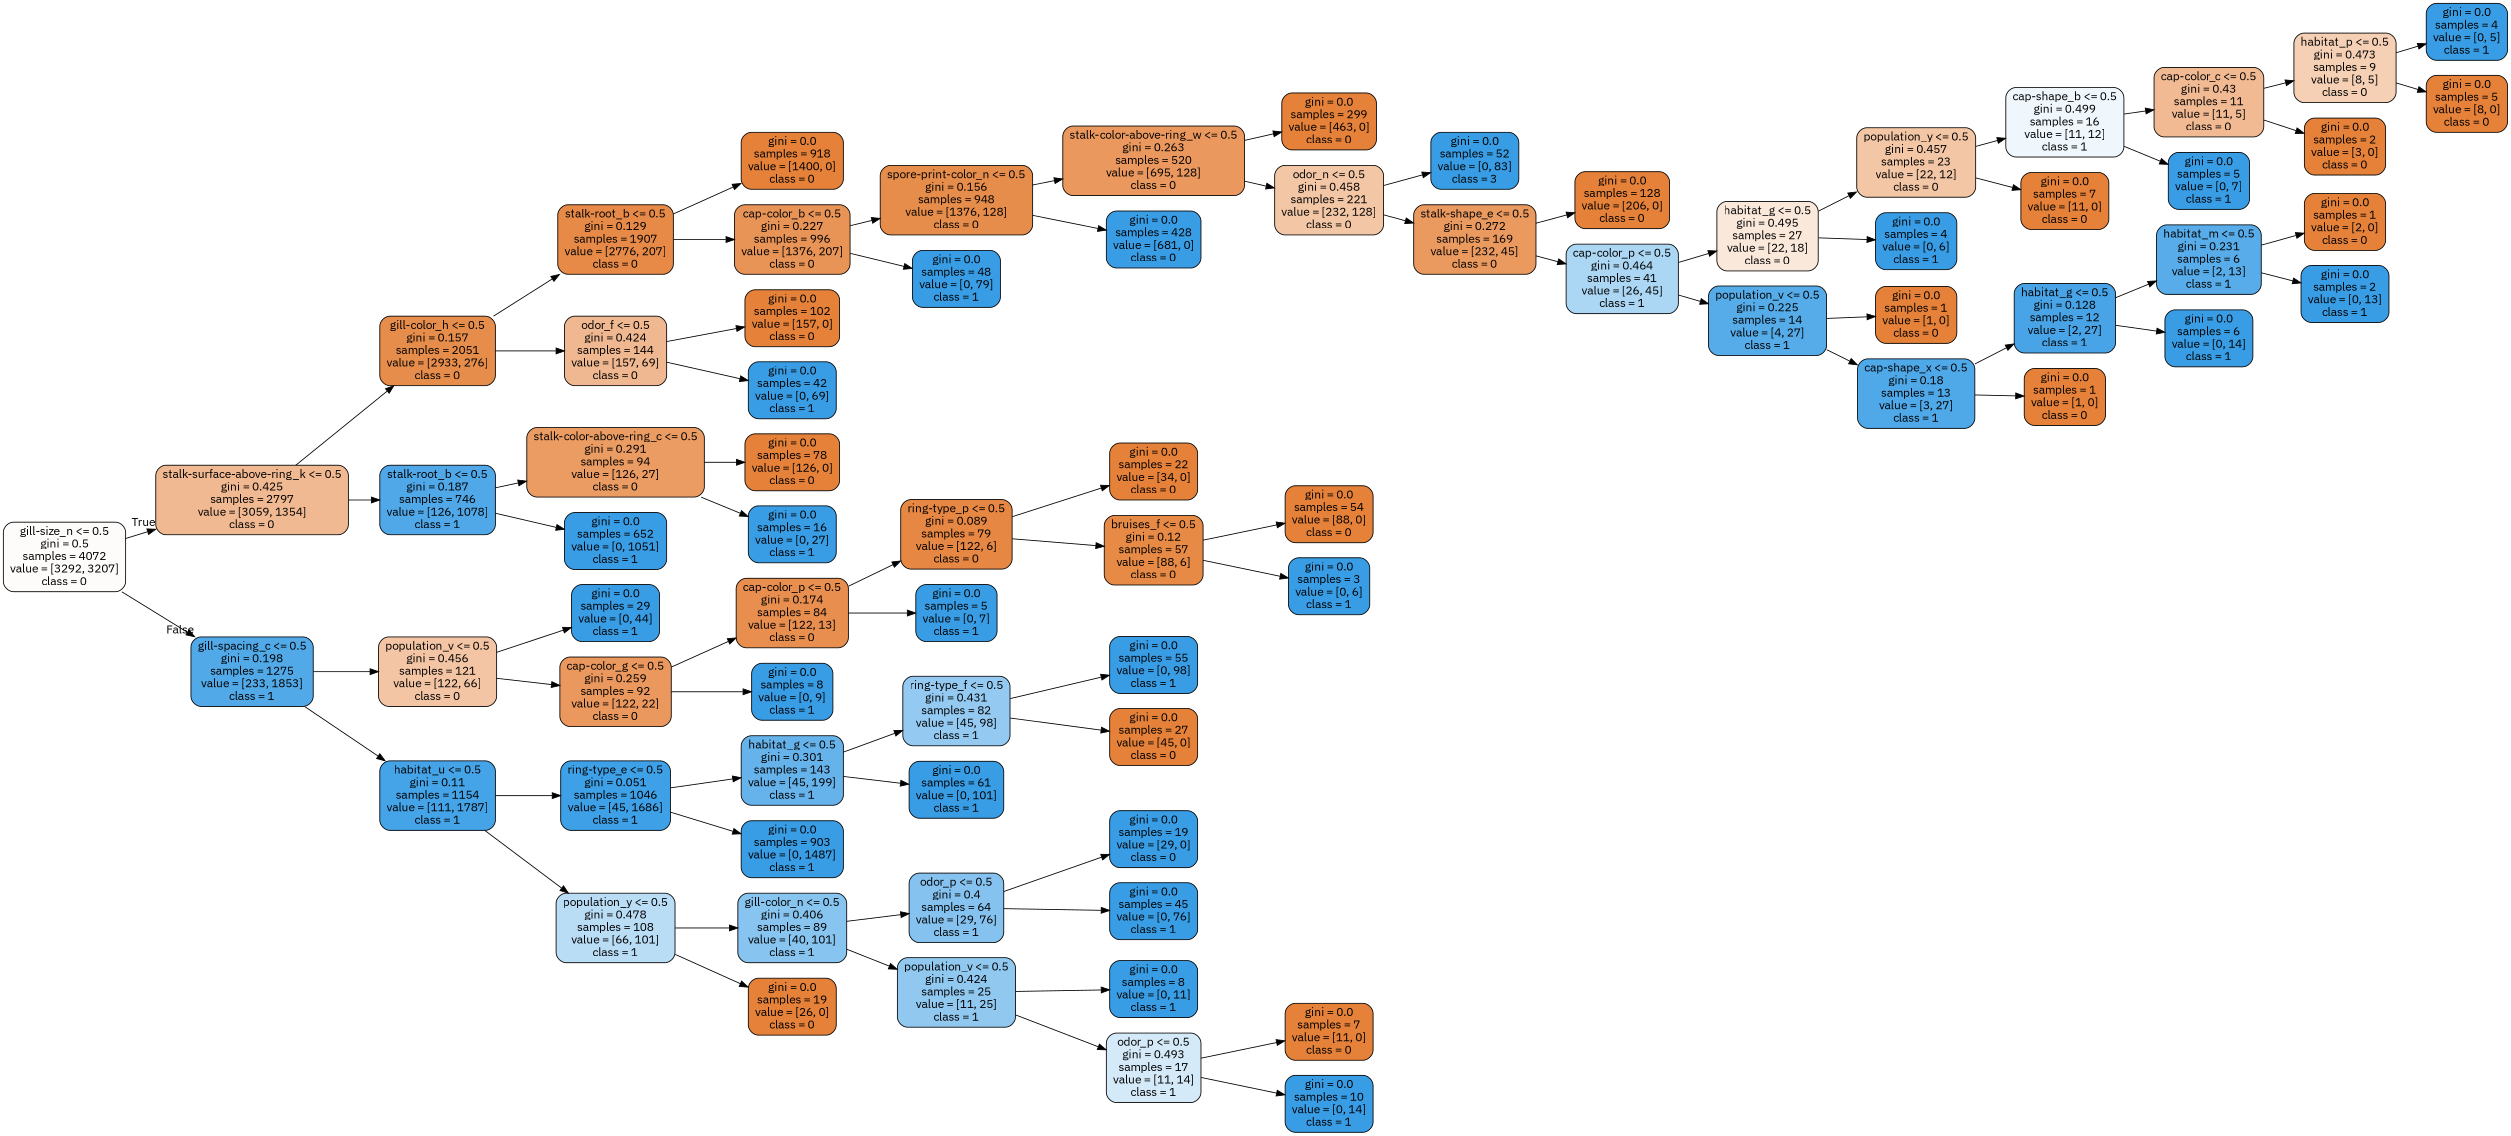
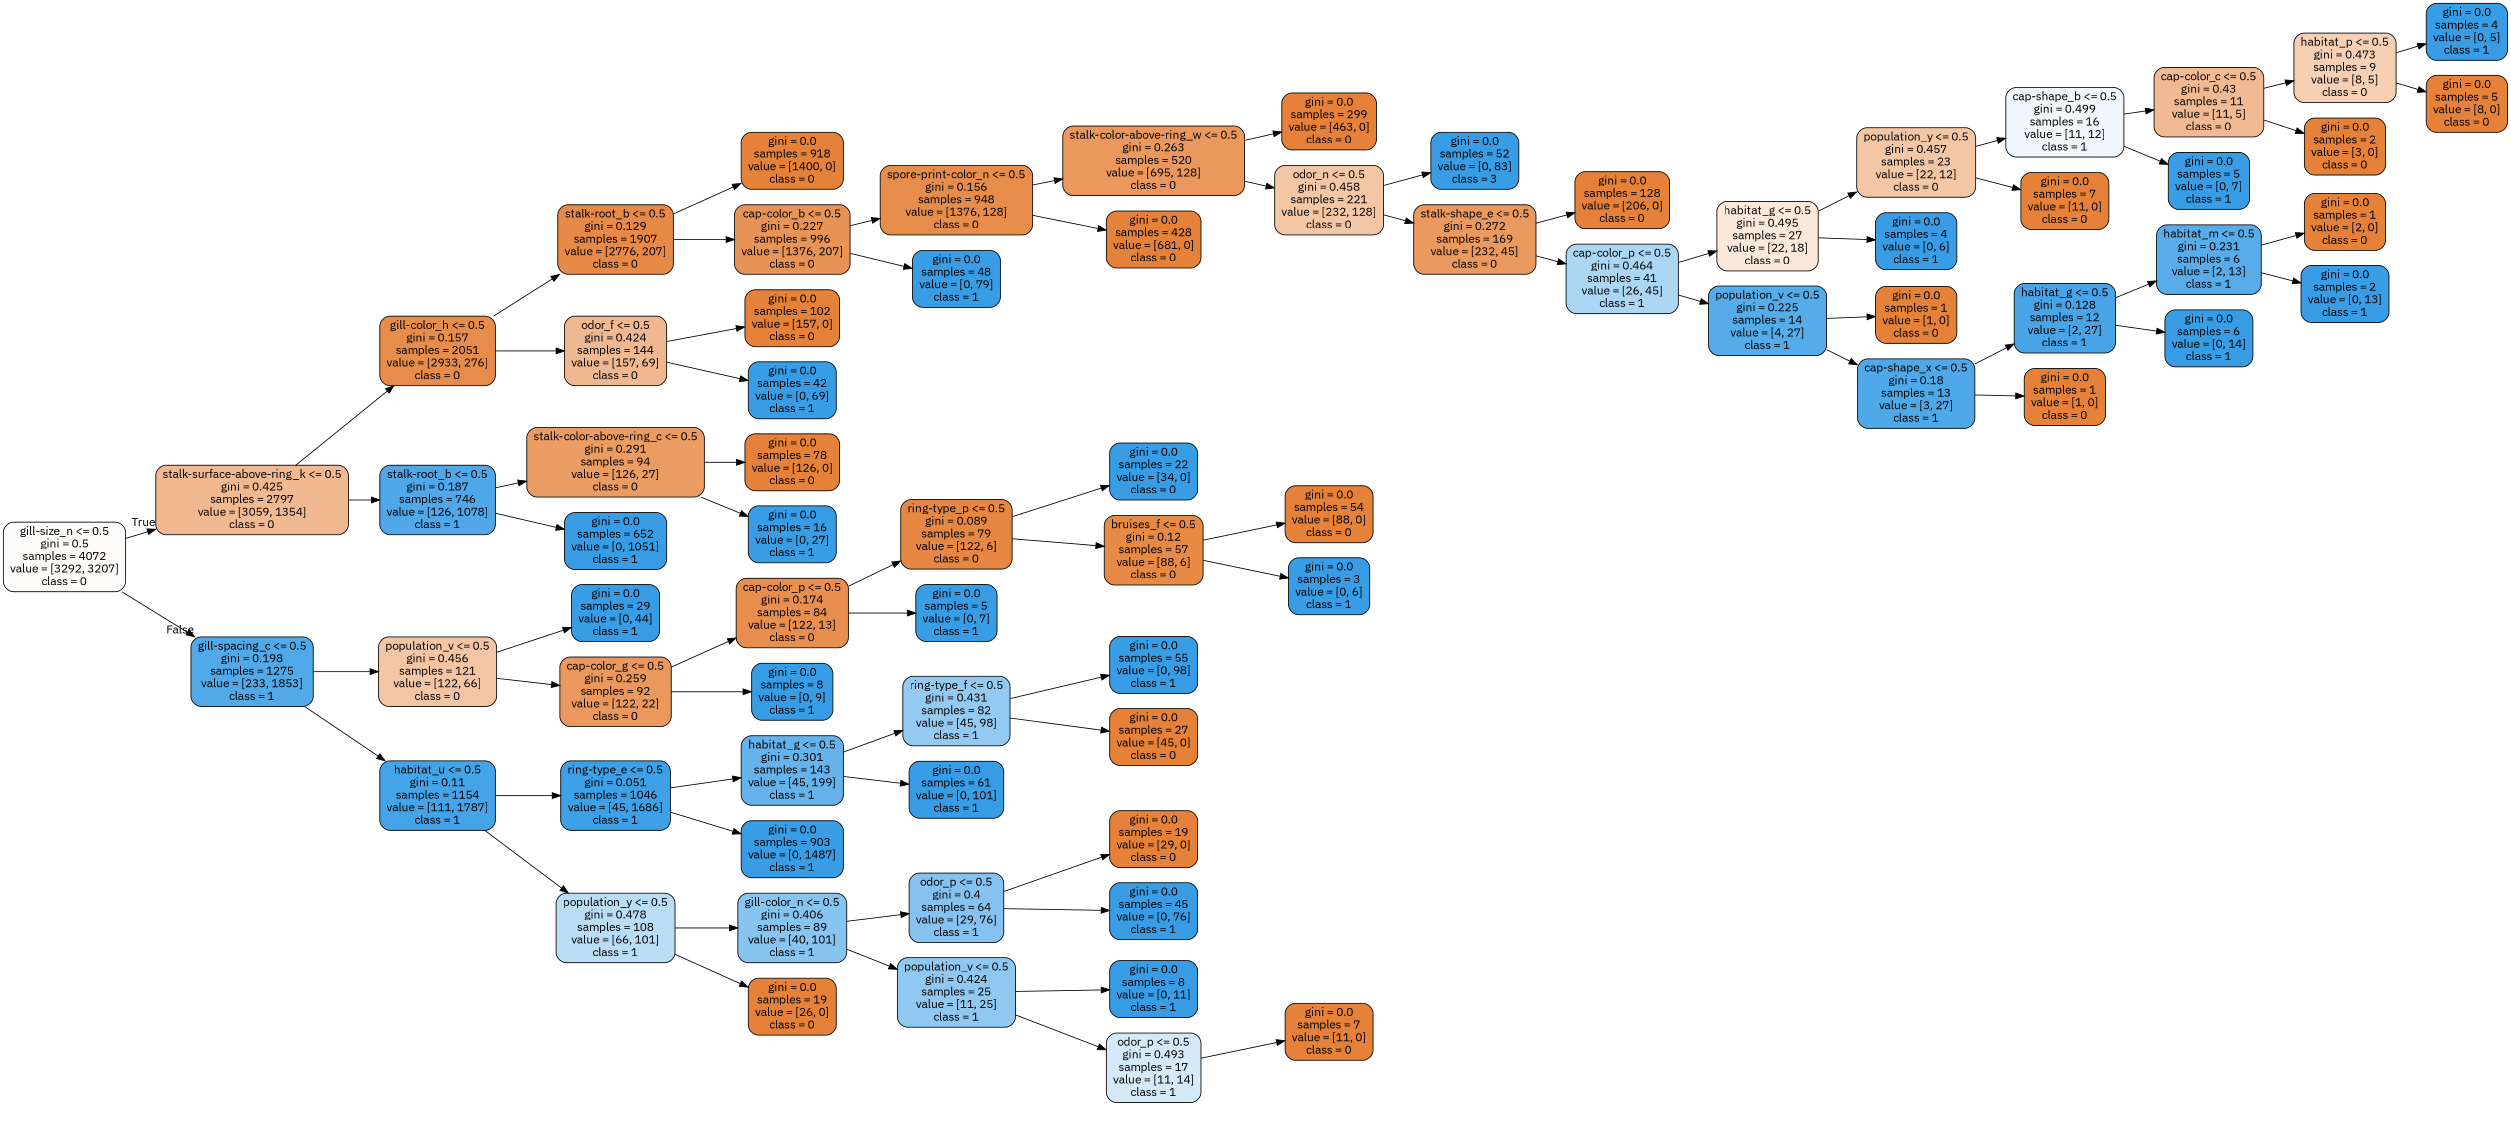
  digraph {
    fontname="IBM Plex Sans"
    rankdir=LR
    node [color=black fillcolor="#399de5" fontname="IBM Plex Sans" shape=box style="filled, rounded"]
    edge [fontname="IBM Plex Sans"]
    n1 [fillcolor="#fefcfa" label="gill-size_n <= 0.5\ngini = 0.5\nsamples = 4072\nvalue = [3292, 3207]\nclass = 0"]
    n2 [fillcolor="#f1b991" label="stalk-surface-above-ring_k <= 0.5\ngini = 0.425\nsamples = 2797\nvalue = [3059, 1354]\nclass = 0"]
    n3 [fillcolor="#52a9e8" label="gill-spacing_c <= 0.5\ngini = 0.198\nsamples = 1275\nvalue = [233, 1853]\nclass = 1"]
    n4 [fillcolor="#e78d4c" label="gill-color_h <= 0.5\ngini = 0.157\nsamples = 2051\nvalue = [2933, 276]\nclass = 0"]
    n5 [fillcolor="#50a8e8" label="stalk-root_b <= 0.5\ngini = 0.187\nsamples = 746\nvalue = [126, 1078]\nclass = 1"]
    n6 [fillcolor="#f3c5a4" label="population_v <= 0.5\ngini = 0.456\nsamples = 121\nvalue = [122, 66]\nclass = 0"]
    n7 [fillcolor="#45a3e7" label="habitat_u <= 0.5\ngini = 0.11\nsamples = 1154\nvalue = [111, 1787]\nclass = 1"]
    n8 [fillcolor="#e78a48" label="stalk-root_b <= 0.5\ngini = 0.129\nsamples = 1907\nvalue = [2776, 207]\nclass = 0"]
    n9 [fillcolor="#f0b890" label="odor_f <= 0.5\ngini = 0.424\nsamples = 144\nvalue = [157, 69]\nclass = 0"]
    n10 [fillcolor="#eb9c63" label="stalk-color-above-ring_c <= 0.5\ngini = 0.291\nsamples = 94\nvalue = [126, 27]\nclass = 0"]
    n11 [label="gini = 0.0\nsamples = 652\nvalue = [0, 1051]\nclass = 1"]
    n12 [fillcolor="#e58139" label="gini = 0.0\nsamples = 918\nvalue = [1400, 0]\nclass = 0"]
    n13 [fillcolor="#e99457" label="cap-color_b <= 0.5\ngini = 0.227\nsamples = 996\nvalue = [1376, 207]\nclass = 0"]
    n14 [fillcolor="#e58139" label="gini = 0.0\nsamples = 102\nvalue = [157, 0]\nclass = 0"]
    n15 [label="gini = 0.0\nsamples = 42\nvalue = [0, 69]\nclass = 1"]
    n16 [fillcolor="#e78d4b" label="spore-print-color_n <= 0.5\ngini = 0.156\nsamples = 948\nvalue = [1376, 128]\nclass = 0"]
    n17 [label="gini = 0.0\nsamples = 48\nvalue = [0, 79]\nclass = 1"]
    n18 [fillcolor="#ea985d" label="stalk-color-above-ring_w <= 0.5\ngini = 0.263\nsamples = 520\nvalue = [695, 128]\nclass = 0"]
-   n19 [label="gini = 0.0\nsamples = 428\nvalue = [681, 0]\nclass = 0"]
+   n19 [fillcolor="#e58139" label="gini = 0.0\nsamples = 428\nvalue = [681, 0]\nclass = 0"]
    n20 [fillcolor="#e58139" label="gini = 0.0\nsamples = 299\nvalue = [463, 0]\nclass = 0"]
    n21 [fillcolor="#f3c7a6" label="odor_n <= 0.5\ngini = 0.458\nsamples = 221\nvalue = [232, 128]\nclass = 0"]
    n22 [label="gini = 0.0\nsamples = 52\nvalue = [0, 83]\nclass = 3"]
    n23 [fillcolor="#ea995f" label="stalk-shape_e <= 0.5\ngini = 0.272\nsamples = 169\nvalue = [232, 45]\nclass = 0"]
    n24 [fillcolor="#e58139" label="gini = 0.0\nsamples = 128\nvalue = [206, 0]\nclass = 0"]
    n25 [fillcolor="#abd6f4" label="cap-color_p <= 0.5\ngini = 0.464\nsamples = 41\nvalue = [26, 45]\nclass = 1"]
    n26 [fillcolor="#fae8db" label="habitat_g <= 0.5\ngini = 0.495\nsamples = 27\nvalue = [22, 18]\nclass = 0"]
    n27 [fillcolor="#56ace9" label="population_v <= 0.5\ngini = 0.225\nsamples = 14\nvalue = [4, 27]\nclass = 1"]
    n28 [fillcolor="#f3c6a5" label="population_y <= 0.5\ngini = 0.457\nsamples = 23\nvalue = [22, 12]\nclass = 0"]
    n29 [label="gini = 0.0\nsamples = 4\nvalue = [0, 6]\nclass = 1"]
    n30 [fillcolor="#e58139" label="gini = 0.0\nsamples = 1\nvalue = [1, 0]\nclass = 0"]
    n31 [fillcolor="#4fa8e8" label="cap-shape_x <= 0.5\ngini = 0.18\nsamples = 13\nvalue = [3, 27]\nclass = 1"]
    n32 [fillcolor="#eff7fd" label="cap-shape_b <= 0.5\ngini = 0.499\nsamples = 16\nvalue = [11, 12]\nclass = 1"]
    n33 [fillcolor="#e58139" label="gini = 0.0\nsamples = 7\nvalue = [11, 0]\nclass = 0"]
    n34 [fillcolor="#f1ba93" label="cap-color_c <= 0.5\ngini = 0.43\nsamples = 11\nvalue = [11, 5]\nclass = 0"]
    n35 [label="gini = 0.0\nsamples = 5\nvalue = [0, 7]\nclass = 1"]
    n36 [fillcolor="#f5d0b5" label="habitat_p <= 0.5\ngini = 0.473\nsamples = 9\nvalue = [8, 5]\nclass = 0"]
    n37 [fillcolor="#e58139" label="gini = 0.0\nsamples = 2\nvalue = [3, 0]\nclass = 0"]
    n38 [label="gini = 0.0\nsamples = 4\nvalue = [0, 5]\nclass = 1"]
    n39 [fillcolor="#e58139" label="gini = 0.0\nsamples = 5\nvalue = [8, 0]\nclass = 0"]
    n40 [fillcolor="#48a4e7" label="habitat_g <= 0.5\ngini = 0.128\nsamples = 12\nvalue = [2, 27]\nclass = 1"]
    n41 [fillcolor="#e58139" label="gini = 0.0\nsamples = 1\nvalue = [1, 0]\nclass = 0"]
    n42 [fillcolor="#57ace9" label="habitat_m <= 0.5\ngini = 0.231\nsamples = 6\nvalue = [2, 13]\nclass = 1"]
    n43 [label="gini = 0.0\nsamples = 6\nvalue = [0, 14]\nclass = 1"]
    n44 [fillcolor="#e58139" label="gini = 0.0\nsamples = 1\nvalue = [2, 0]\nclass = 0"]
    n45 [label="gini = 0.0\nsamples = 2\nvalue = [0, 13]\nclass = 1"]
    n46 [fillcolor="#e58139" label="gini = 0.0\nsamples = 78\nvalue = [126, 0]\nclass = 0"]
    n47 [label="gini = 0.0\nsamples = 16\nvalue = [0, 27]\nclass = 1"]
    n48 [label="gini = 0.0\nsamples = 29\nvalue = [0, 44]\nclass = 1"]
    n49 [fillcolor="#ea985d" label="cap-color_g <= 0.5\ngini = 0.259\nsamples = 92\nvalue = [122, 22]\nclass = 0"]
    n50 [fillcolor="#3ea0e6" label="ring-type_e <= 0.5\ngini = 0.051\nsamples = 1046\nvalue = [45, 1686]\nclass = 1"]
    n51 [fillcolor="#baddf6" label="population_y <= 0.5\ngini = 0.478\nsamples = 108\nvalue = [66, 101]\nclass = 1"]
    n52 [fillcolor="#e88e4e" label="cap-color_p <= 0.5\ngini = 0.174\nsamples = 84\nvalue = [122, 13]\nclass = 0"]
    n53 [label="gini = 0.0\nsamples = 8\nvalue = [0, 9]\nclass = 1"]
    n54 [fillcolor="#e68743" label="ring-type_p <= 0.5\ngini = 0.089\nsamples = 79\nvalue = [122, 6]\nclass = 0"]
    n55 [label="gini = 0.0\nsamples = 5\nvalue = [0, 7]\nclass = 1"]
-   n56 [fillcolor="#e58139" label="gini = 0.0\nsamples = 22\nvalue = [34, 0]\nclass = 0"]
+   n56 [label="gini = 0.0\nsamples = 22\nvalue = [34, 0]\nclass = 0"]
    n57 [fillcolor="#e78a46" label="bruises_f <= 0.5\ngini = 0.12\nsamples = 57\nvalue = [88, 6]\nclass = 0"]
    n58 [fillcolor="#e58139" label="gini = 0.0\nsamples = 54\nvalue = [88, 0]\nclass = 0"]
    n59 [label="gini = 0.0\nsamples = 3\nvalue = [0, 6]\nclass = 1"]
    n60 [fillcolor="#66b3eb" label="habitat_g <= 0.5\ngini = 0.301\nsamples = 143\nvalue = [45, 199]\nclass = 1"]
    n61 [label="gini = 0.0\nsamples = 903\nvalue = [0, 1487]\nclass = 1"]
    n62 [fillcolor="#87c4ef" label="gill-color_n <= 0.5\ngini = 0.406\nsamples = 89\nvalue = [40, 101]\nclass = 1"]
    n63 [fillcolor="#e58139" label="gini = 0.0\nsamples = 19\nvalue = [26, 0]\nclass = 0"]
    n64 [fillcolor="#94caf1" label="ring-type_f <= 0.5\ngini = 0.431\nsamples = 82\nvalue = [45, 98]\nclass = 1"]
    n65 [label="gini = 0.0\nsamples = 61\nvalue = [0, 101]\nclass = 1"]
    n66 [label="gini = 0.0\nsamples = 55\nvalue = [0, 98]\nclass = 1"]
    n67 [fillcolor="#e58139" label="gini = 0.0\nsamples = 27\nvalue = [45, 0]\nclass = 0"]
    n68 [fillcolor="#85c2ef" label="odor_p <= 0.5\ngini = 0.4\nsamples = 64\nvalue = [29, 76]\nclass = 1"]
    n69 [fillcolor="#90c8f0" label="population_v <= 0.5\ngini = 0.424\nsamples = 25\nvalue = [11, 25]\nclass = 1"]
-   n70 [label="gini = 0.0\nsamples = 19\nvalue = [29, 0]\nclass = 0"]
+   n70 [fillcolor="#e58139" label="gini = 0.0\nsamples = 19\nvalue = [29, 0]\nclass = 0"]
    n71 [label="gini = 0.0\nsamples = 45\nvalue = [0, 76]\nclass = 1"]
    n72 [label="gini = 0.0\nsamples = 8\nvalue = [0, 11]\nclass = 1"]
    n73 [fillcolor="#d5eaf9" label="odor_p <= 0.5\ngini = 0.493\nsamples = 17\nvalue = [11, 14]\nclass = 1"]
    n74 [fillcolor="#e58139" label="gini = 0.0\nsamples = 7\nvalue = [11, 0]\nclass = 0"]
-   n75 [label="gini = 0.0\nsamples = 10\nvalue = [0, 14]\nclass = 1"]
    n1 -> n2 [headlabel=True labelangle=45 labeldistance=2.5]
    n1 -> n3 [headlabel=False labelangle=-45 labeldistance=2.5]
    n2 -> n4
    n2 -> n5
    n3 -> n6
    n3 -> n7
    n4 -> n8
    n4 -> n9
    n5 -> n10
    n5 -> n11
    n6 -> n48
    n6 -> n49
    n7 -> n50
    n7 -> n51
    n8 -> n12
    n8 -> n13
    n9 -> n14
    n9 -> n15
    n10 -> n46
    n10 -> n47
    n13 -> n16
    n13 -> n17
    n16 -> n18
    n16 -> n19
    n18 -> n20
    n18 -> n21
    n21 -> n22
    n21 -> n23
    n23 -> n24
    n23 -> n25
    n25 -> n26
    n25 -> n27
    n26 -> n28
    n26 -> n29
    n27 -> n30
    n27 -> n31
    n28 -> n32
    n28 -> n33
    n31 -> n40
    n31 -> n41
    n32 -> n34
    n32 -> n35
    n34 -> n36
    n34 -> n37
    n36 -> n38
    n36 -> n39
    n40 -> n42
    n40 -> n43
    n42 -> n44
    n42 -> n45
    n49 -> n52
    n49 -> n53
    n50 -> n60
    n50 -> n61
    n51 -> n62
    n51 -> n63
    n52 -> n54
    n52 -> n55
    n54 -> n56
    n54 -> n57
    n57 -> n58
    n57 -> n59
    n60 -> n64
    n60 -> n65
    n62 -> n68
    n62 -> n69
    n64 -> n66
    n64 -> n67
    n68 -> n70
    n68 -> n71
    n69 -> n72
    n69 -> n73
    n73 -> n74
-   n73 -> n75
  }
